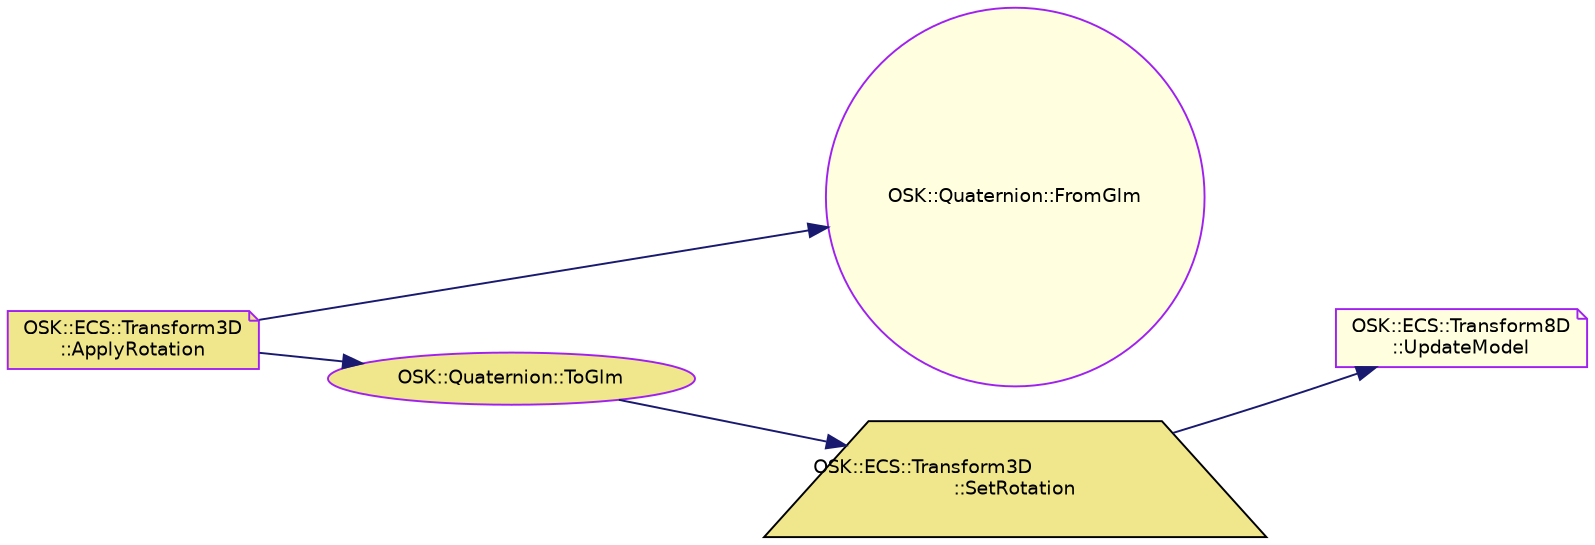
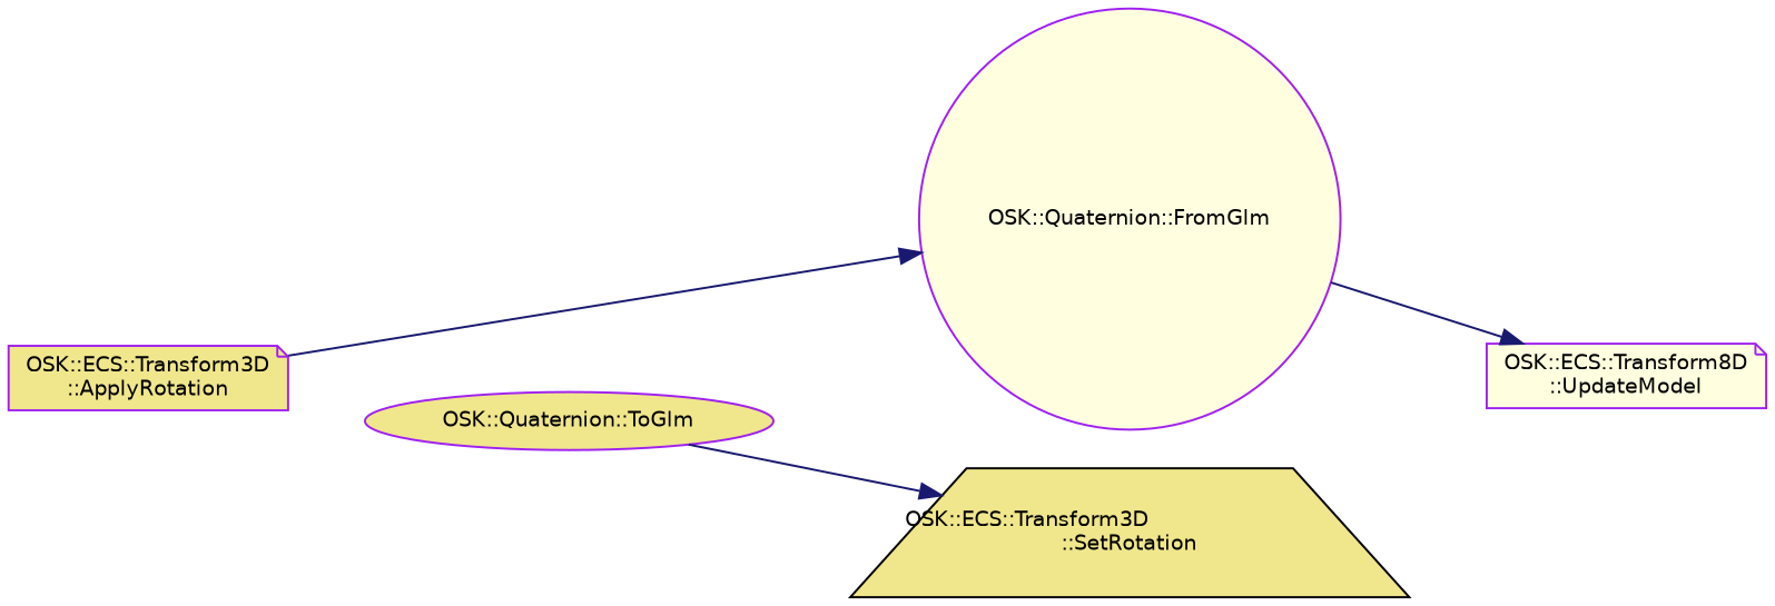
  digraph {
    rankdir=LR
    node [color=purple fillcolor=khaki fontname=Helvetica fontsize=10 shape=note style=filled]
    edge [color=midnightblue fontname=Helvetica fontsize=10 labelfontname=Helvetica labelfontsize=10 style=solid]
    n1 [fontcolor=black height=0.2 label="OSK::ECS::Transform3D\l::ApplyRotation" width=0.4]
    n2 [fillcolor=lightyellow height=0.2 label="OSK::Quaternion::FromGlm" shape=circle width=0.4]
    n3 [height=0.2 label="OSK::Quaternion::ToGlm" shape=ellipse width=0.4]
    n4 [color=black height=0.2 label="OSK::ECS::Transform3D\l::SetRotation" shape=trapezium width=0.4]
    n5 [fillcolor=lightyellow height=0.2 label="OSK::ECS::Transform8D\l::UpdateModel" width=0.4]
    n1 -> n2
-   n1 -> n3
    n3 -> n4
-   n4 -> n5
+   n2 -> n5
  }
